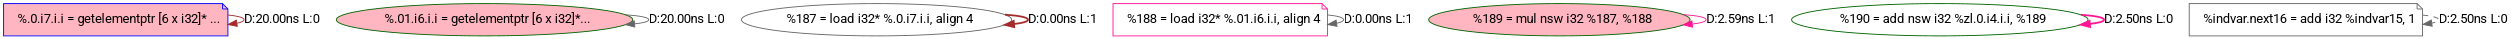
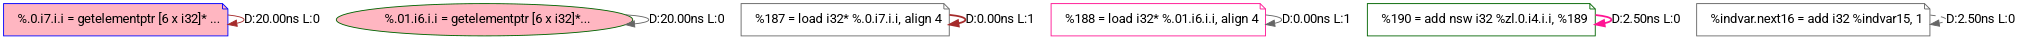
  digraph {
    fontname=Roboto
    node [color=darkgreen fillcolor=white fontname=Roboto shape=ellipse style=filled]
    edge [color=gray40 fontname=Roboto style=solid]
    n1 [color=blue fillcolor=lightpink label="  %.0.i7.i.i = getelementptr [6 x i32]* ..." shape=note]
    n2 [fillcolor=lightpink label="  %.01.i6.i.i = getelementptr [6 x i32]*..."]
-   n3 [color=gray40 label="  %187 = load i32* %.0.i7.i.i, align 4"]
+   n3 [color=gray40 label="  %187 = load i32* %.0.i7.i.i, align 4" shape=note]
    n4 [color=deeppink label="  %188 = load i32* %.01.i6.i.i, align 4" shape=note]
-   n5 [fillcolor=lightpink label="  %189 = mul nsw i32 %187, %188"]
-   n6 [label="  %190 = add nsw i32 %zl.0.i4.i.i, %189"]
+   n6 [label="  %190 = add nsw i32 %zl.0.i4.i.i, %189" shape=note]
    n7 [color=gray40 label="  %indvar.next16 = add i32 %indvar15, 1" shape=note]
    n1 -> n1 [color=brown label="D:20.00ns L:0"]
    n2 -> n2 [label="D:20.00ns L:0"]
    n3 -> n3 [color=brown label="D:0.00ns L:1" style=bold]
    n4 -> n4 [label="D:0.00ns L:1"]
-   n5 -> n5 [color=deeppink label="D:2.59ns L:1"]
    n6 -> n6 [color=deeppink label="D:2.50ns L:0" style=bold]
    n7 -> n7 [label="D:2.50ns L:0" style=dashed]
  }
